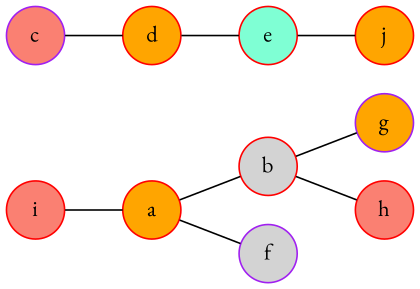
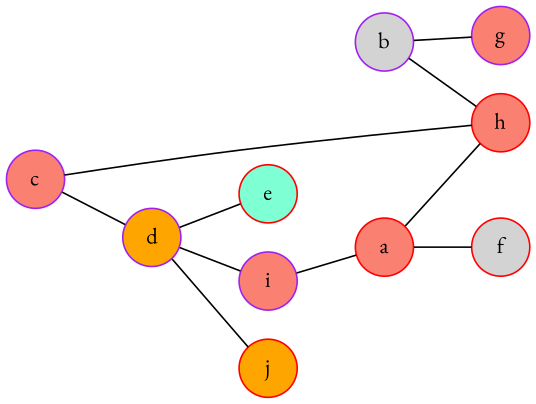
  graph {
    fontname="EB Garamond"
    rankdir=LR
    node [color=red fillcolor=orange fontname="EB Garamond" shape=circle style=filled]
    edge [fontname="EB Garamond"]
-   b [fillcolor=lightgrey]
-   a
-   f [color=purple fillcolor=lightgrey]
-   g [color=purple]
+   b [color=purple fillcolor=lightgrey]
+   a [fillcolor=salmon]
+   f [fillcolor=lightgrey]
+   g [color=purple fillcolor=salmon]
    h [fillcolor=salmon]
    c [color=purple fillcolor=salmon]
-   d
+   d [color=purple]
    e [fillcolor=aquamarine]
-   i [fillcolor=salmon]
+   i [color=purple fillcolor=salmon]
    j
    b -- g
    b -- h
-   a -- b
+   a -- h
    a -- f
+   c -- h
    c -- d
    d -- e
-   e -- j
+   d -- i
+   d -- j
    i -- a
  }
